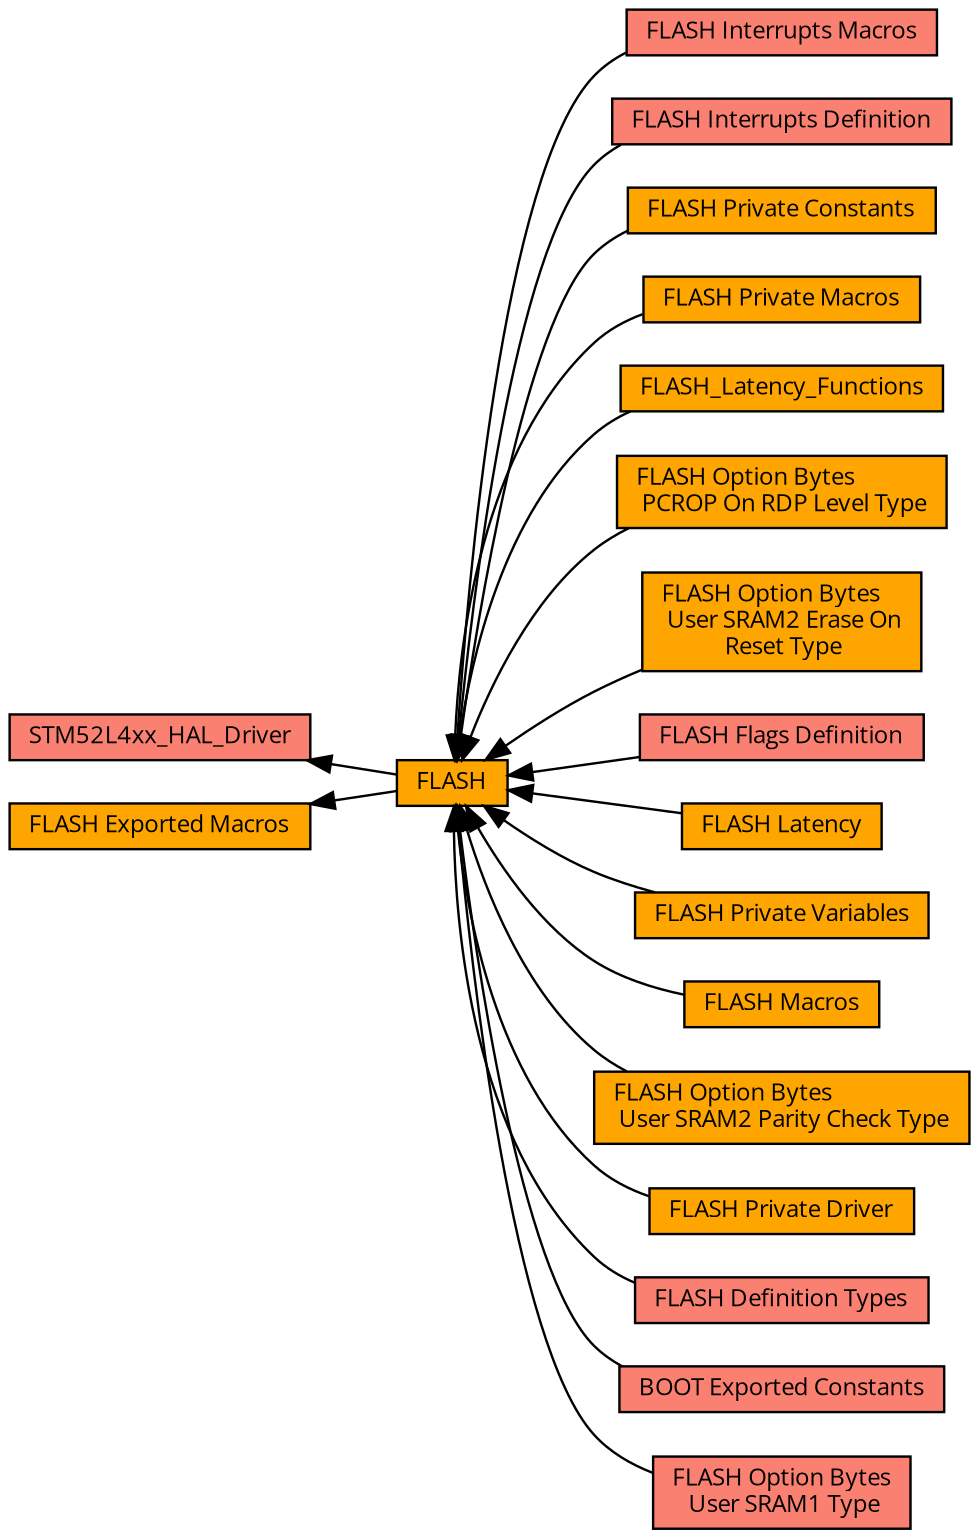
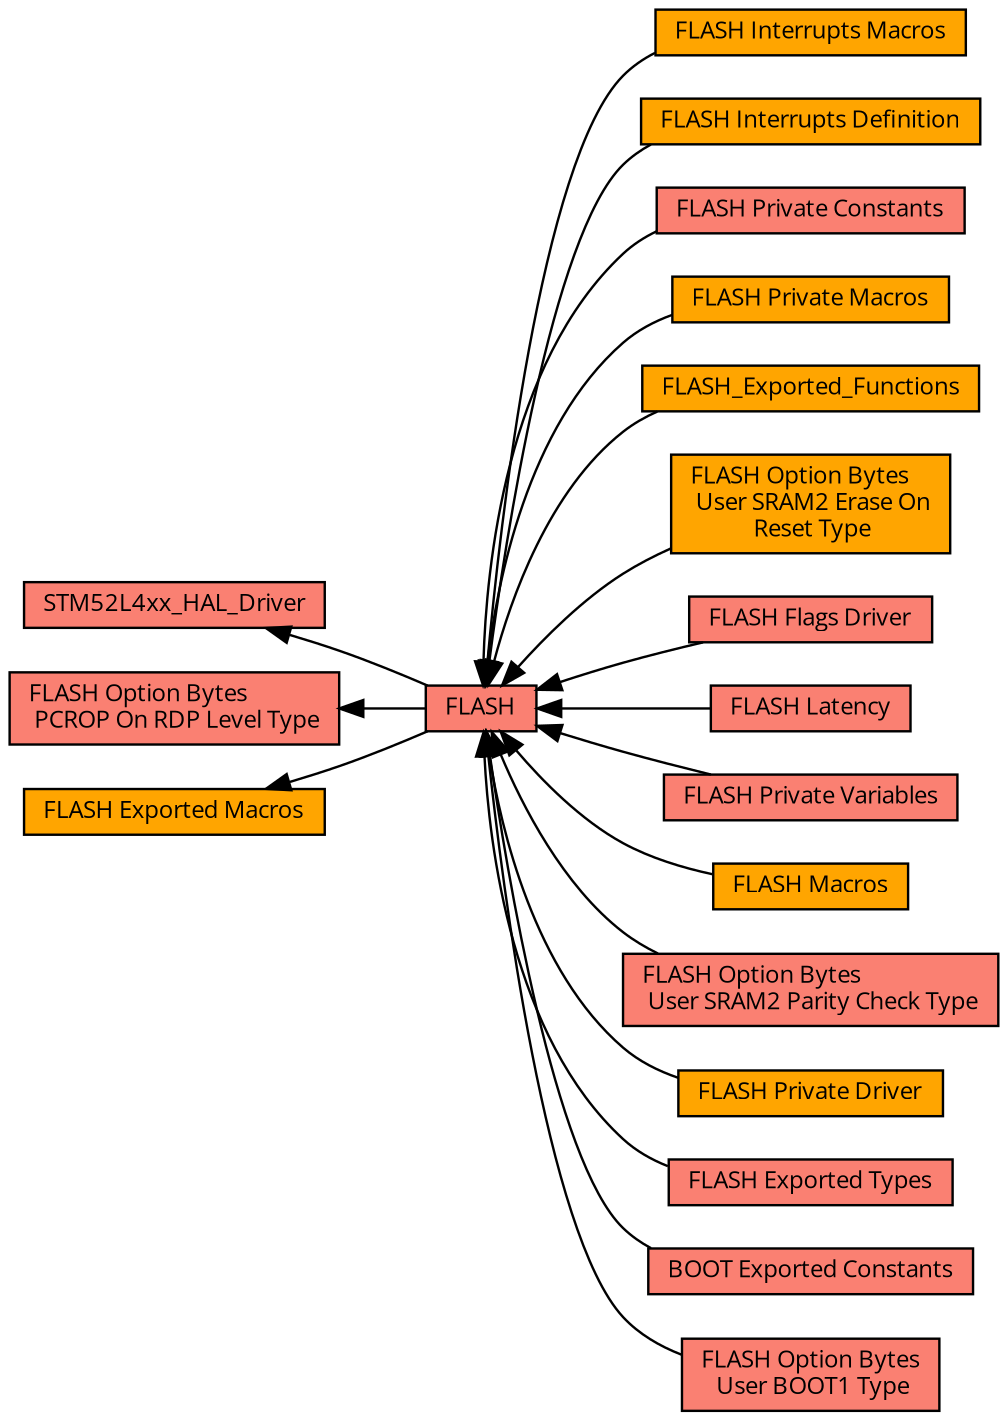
  digraph {
    fontname="Open Sans"
    rankdir=LR
    node [color=black fillcolor=orange fontname="Open Sans" fontsize=10 shape=box style=filled]
    edge [dir=back fontname="Open Sans" fontsize=10 labelfontname=Helvetica labelfontsize=10 shape=plaintext style=solid]
-   n1 [fillcolor=salmon height=0.2 label="FLASH Interrupts Macros" width=0.4]
-   n2 [fillcolor=salmon height=0.2 label="FLASH Interrupts Definition" width=0.4]
-   n3 [height=0.2 label="FLASH Private Constants" width=0.4]
+   n1 [height=0.2 label="FLASH Interrupts Macros" width=0.4]
+   n2 [height=0.2 label="FLASH Interrupts Definition" width=0.4]
+   n3 [fillcolor=salmon height=0.2 label="FLASH Private Constants" width=0.4]
    n4 [fillcolor=salmon height=0.2 label=STM52L4xx_HAL_Driver width=0.4]
-   n5 [fontcolor=black height=0.2 label=FLASH width=0.4]
+   n5 [fillcolor=salmon fontcolor=black height=0.2 label=FLASH width=0.4]
    n6 [height=0.2 label="FLASH Private Macros" width=0.4]
-   n7 [height=0.2 label=FLASH_Latency_Functions width=0.4]
-   n8 [height=0.2 label="FLASH Option Bytes\l PCROP On RDP Level Type" width=0.4]
+   n7 [height=0.2 label=FLASH_Exported_Functions width=0.4]
+   n8 [fillcolor=salmon height=0.2 label="FLASH Option Bytes\l PCROP On RDP Level Type" width=0.4]
    n9 [height=0.2 label="FLASH Option Bytes\l User SRAM2 Erase On\l Reset Type" width=0.4]
-   n10 [fillcolor=salmon height=0.2 label="FLASH Flags Definition" width=0.4]
-   n11 [height=0.2 label="FLASH Latency" width=0.4]
-   n12 [height=0.2 label="FLASH Private Variables" width=0.4]
+   n10 [fillcolor=salmon height=0.2 label="FLASH Flags Driver" width=0.4]
+   n11 [fillcolor=salmon height=0.2 label="FLASH Latency" width=0.4]
+   n12 [fillcolor=salmon height=0.2 label="FLASH Private Variables" width=0.4]
    n13 [height=0.2 label="FLASH Macros" width=0.4]
-   n14 [height=0.2 label="FLASH Option Bytes\l User SRAM2 Parity Check Type" width=0.4]
+   n14 [fillcolor=salmon height=0.2 label="FLASH Option Bytes\l User SRAM2 Parity Check Type" width=0.4]
    n15 [height=0.2 label="FLASH Private Driver" width=0.4]
-   n16 [fillcolor=salmon height=0.2 label="FLASH Definition Types" width=0.4]
+   n16 [fillcolor=salmon height=0.2 label="FLASH Exported Types" width=0.4]
    n17 [fillcolor=salmon height=0.2 label="BOOT Exported Constants" width=0.4]
-   n18 [fillcolor=salmon height=0.2 label="FLASH Option Bytes\l User SRAM1 Type" width=0.4]
+   n18 [fillcolor=salmon height=0.2 label="FLASH Option Bytes\l User BOOT1 Type" width=0.4]
    n19 [height=0.2 label="FLASH Exported Macros" width=0.4]
    n4 -> n5
    n5 -> n1
    n5 -> n2
    n5 -> n3
    n5 -> n6
    n5 -> n7
-   n5 -> n8
+   n8 -> n5
    n5 -> n9
    n5 -> n10
    n5 -> n11
    n5 -> n12
    n5 -> n13
    n5 -> n14
    n5 -> n15
    n5 -> n16
    n5 -> n17
    n5 -> n18
    n19 -> n5
  }
